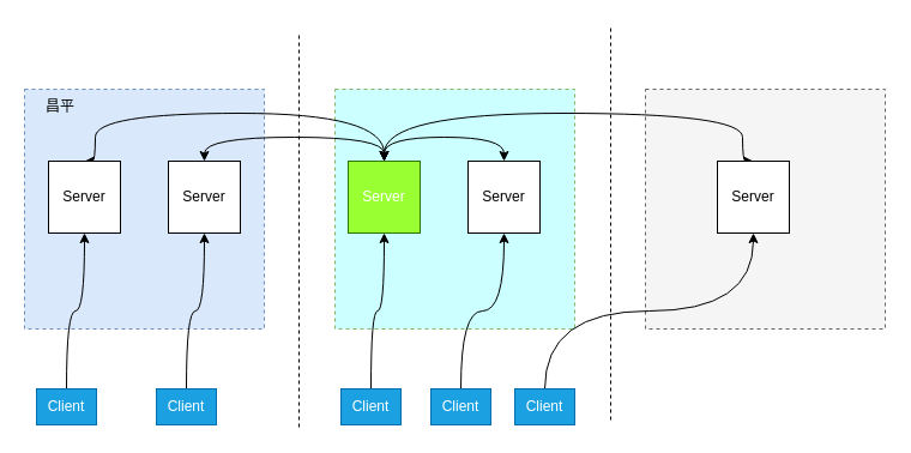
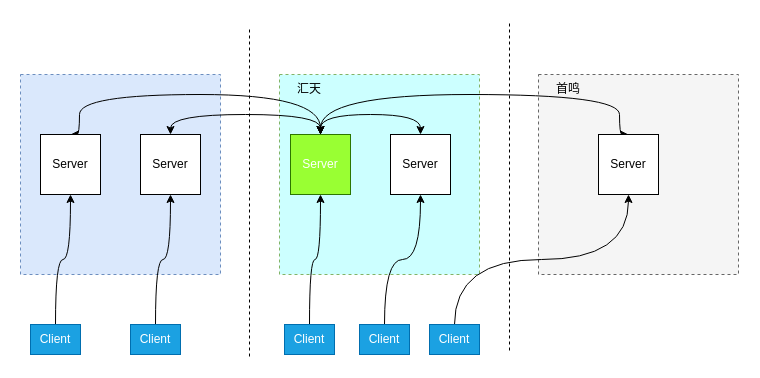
  <mxCell id="0" />
  <mxCell id="1" parent="0" />
  <mxCell id="2" value="" style="rounded=0;whiteSpace=wrap;html=1;dashed=1;fillColor=#CCFFFF;strokeColor=#82b366;" vertex="1" parent="1"><mxGeometry x="279" y="74" width="200" height="200" as="geometry" /></mxCell>
  <mxCell id="3" value="" style="rounded=0;whiteSpace=wrap;html=1;dashed=1;fillColor=#dae8fc;strokeColor=#6c8ebf;" vertex="1" parent="1"><mxGeometry x="20" y="74" width="200" height="200" as="geometry" /></mxCell>
  <mxCell id="4" value="" style="rounded=0;whiteSpace=wrap;html=1;dashed=1;fillColor=#f5f5f5;fontColor=#333333;strokeColor=#666666;" vertex="1" parent="1"><mxGeometry x="538" y="74" width="200" height="200" as="geometry" /></mxCell>
- <mxCell id="6" value="昌平" style="text;html=1;strokeColor=none;fillColor=none;align=center;verticalAlign=middle;whiteSpace=wrap;rounded=0;" vertex="1" parent="1"><mxGeometry x="20" y="74" width="60" height="30" as="geometry" /></mxCell>
+ <mxCell id="5" value="汇天" style="text;html=1;strokeColor=none;fillColor=none;align=center;verticalAlign=middle;whiteSpace=wrap;rounded=0;" vertex="1" parent="1"><mxGeometry x="279" y="74" width="60" height="30" as="geometry" /></mxCell>
+ <mxCell id="7" value="首鸣" style="text;html=1;strokeColor=none;fillColor=none;align=center;verticalAlign=middle;whiteSpace=wrap;rounded=0;" vertex="1" parent="1"><mxGeometry x="538" y="74" width="60" height="30" as="geometry" /></mxCell>
  <mxCell id="8" style="edgeStyle=orthogonalEdgeStyle;rounded=0;orthogonalLoop=1;jettySize=auto;html=1;exitX=0.5;exitY=0;exitDx=0;exitDy=0;entryX=0.5;entryY=0;entryDx=0;entryDy=0;elbow=vertical;curved=1;startArrow=classic;startFill=1;" edge="1" parent="1" source="10" target="11"><mxGeometry relative="1" as="geometry" /></mxCell>
  <mxCell id="9" style="edgeStyle=orthogonalEdgeStyle;rounded=0;orthogonalLoop=1;jettySize=auto;html=1;exitX=0.5;exitY=0;exitDx=0;exitDy=0;entryX=0.5;entryY=0;entryDx=0;entryDy=0;curved=1;startArrow=classic;startFill=1;" edge="1" parent="1" source="10" target="16"><mxGeometry relative="1" as="geometry"><Array as="points"><mxPoint x="320" y="94" /><mxPoint x="619" y="94" /></Array></mxGeometry></mxCell>
  <mxCell id="10" value="Server" style="rounded=0;whiteSpace=wrap;html=1;fillColor=#99FF33;fontColor=#ffffff;strokeColor=#2D7600;" vertex="1" parent="1"><mxGeometry x="290" y="134" width="60" height="60" as="geometry" /></mxCell>
  <mxCell id="11" value="Server" style="rounded=0;whiteSpace=wrap;html=1;" vertex="1" parent="1"><mxGeometry x="390" y="134" width="60" height="60" as="geometry" /></mxCell>
  <mxCell id="12" style="edgeStyle=orthogonalEdgeStyle;rounded=0;orthogonalLoop=1;jettySize=auto;html=1;exitX=0.5;exitY=0;exitDx=0;exitDy=0;curved=1;entryX=0.5;entryY=0;entryDx=0;entryDy=0;startArrow=classic;startFill=1;" edge="1" parent="1" source="13" target="10"><mxGeometry relative="1" as="geometry"><mxPoint x="319" y="124" as="targetPoint" /><Array as="points"><mxPoint x="79" y="94" /><mxPoint x="320" y="94" /></Array></mxGeometry></mxCell>
  <mxCell id="13" value="Server" style="rounded=0;whiteSpace=wrap;html=1;" vertex="1" parent="1"><mxGeometry x="40" y="134" width="60" height="60" as="geometry" /></mxCell>
  <mxCell id="14" style="edgeStyle=orthogonalEdgeStyle;rounded=0;orthogonalLoop=1;jettySize=auto;html=1;exitX=0.5;exitY=0;exitDx=0;exitDy=0;entryX=0.5;entryY=0;entryDx=0;entryDy=0;curved=1;endArrow=classic;endFill=1;startArrow=classic;startFill=1;" edge="1" parent="1" source="15" target="10"><mxGeometry relative="1" as="geometry" /></mxCell>
  <mxCell id="15" value="Server" style="rounded=0;whiteSpace=wrap;html=1;" vertex="1" parent="1"><mxGeometry x="140" y="134" width="60" height="60" as="geometry" /></mxCell>
  <mxCell id="16" value="Server" style="rounded=0;whiteSpace=wrap;html=1;" vertex="1" parent="1"><mxGeometry x="598" y="134" width="60" height="60" as="geometry" /></mxCell>
  <mxCell id="17" style="edgeStyle=orthogonalEdgeStyle;rounded=0;orthogonalLoop=1;jettySize=auto;html=1;exitX=0.5;exitY=0;exitDx=0;exitDy=0;entryX=0.5;entryY=1;entryDx=0;entryDy=0;curved=1;" edge="1" parent="1" source="18" target="13"><mxGeometry relative="1" as="geometry" /></mxCell>
  <mxCell id="18" value="Client" style="rounded=0;whiteSpace=wrap;html=1;fillColor=#1ba1e2;strokeColor=#006EAF;fontColor=#ffffff;" vertex="1" parent="1"><mxGeometry x="30" y="324" width="50" height="30" as="geometry" /></mxCell>
  <mxCell id="19" style="edgeStyle=orthogonalEdgeStyle;rounded=0;orthogonalLoop=1;jettySize=auto;html=1;exitX=0.5;exitY=0;exitDx=0;exitDy=0;entryX=0.5;entryY=1;entryDx=0;entryDy=0;curved=1;" edge="1" parent="1" source="20" target="15"><mxGeometry relative="1" as="geometry" /></mxCell>
  <mxCell id="20" value="Client" style="rounded=0;whiteSpace=wrap;html=1;fillColor=#1ba1e2;strokeColor=#006EAF;fontColor=#ffffff;" vertex="1" parent="1"><mxGeometry x="130" y="324" width="50" height="30" as="geometry" /></mxCell>
  <mxCell id="21" style="edgeStyle=orthogonalEdgeStyle;rounded=0;orthogonalLoop=1;jettySize=auto;html=1;exitX=0.5;exitY=0;exitDx=0;exitDy=0;curved=1;" edge="1" parent="1" source="22" target="10"><mxGeometry relative="1" as="geometry" /></mxCell>
  <mxCell id="22" value="Client" style="rounded=0;whiteSpace=wrap;html=1;fillColor=#1ba1e2;strokeColor=#006EAF;fontColor=#ffffff;" vertex="1" parent="1"><mxGeometry x="284" y="324" width="50" height="30" as="geometry" /></mxCell>
  <mxCell id="23" style="edgeStyle=orthogonalEdgeStyle;rounded=0;orthogonalLoop=1;jettySize=auto;html=1;exitX=0.5;exitY=0;exitDx=0;exitDy=0;elbow=vertical;curved=1;" edge="1" parent="1" source="24" target="11"><mxGeometry relative="1" as="geometry" /></mxCell>
  <mxCell id="24" value="Client" style="rounded=0;whiteSpace=wrap;html=1;fillColor=#1ba1e2;strokeColor=#006EAF;fontColor=#ffffff;" vertex="1" parent="1"><mxGeometry x="359" y="324" width="50" height="30" as="geometry" /></mxCell>
  <mxCell id="25" style="edgeStyle=orthogonalEdgeStyle;rounded=0;orthogonalLoop=1;jettySize=auto;html=1;exitX=0.5;exitY=0;exitDx=0;exitDy=0;entryX=0.5;entryY=1;entryDx=0;entryDy=0;curved=1;" edge="1" parent="1" source="26" target="16"><mxGeometry relative="1" as="geometry" /></mxCell>
  <mxCell id="26" value="Client" style="rounded=0;whiteSpace=wrap;html=1;fillColor=#1ba1e2;strokeColor=#006EAF;fontColor=#ffffff;" vertex="1" parent="1"><mxGeometry x="429" y="324" width="50" height="30" as="geometry" /></mxCell>
  <mxCell id="27" value="" style="endArrow=none;dashed=1;html=1;rounded=0;" edge="1" parent="1"><mxGeometry width="50" height="50" relative="1" as="geometry"><mxPoint x="249" y="356" as="sourcePoint" /><mxPoint x="249" y="26" as="targetPoint" /></mxGeometry></mxCell>
  <mxCell id="28" value="" style="endArrow=none;dashed=1;html=1;rounded=0;" edge="1" parent="1"><mxGeometry width="50" height="50" relative="1" as="geometry"><mxPoint x="509" y="350" as="sourcePoint" /><mxPoint x="509" y="20" as="targetPoint" /></mxGeometry></mxCell>
